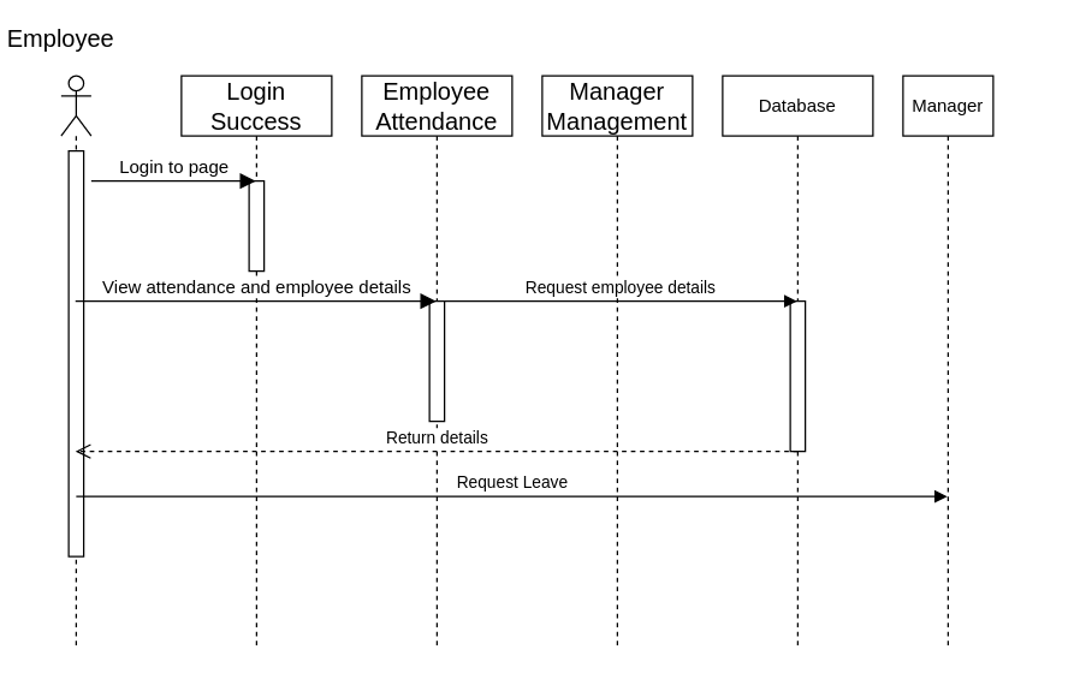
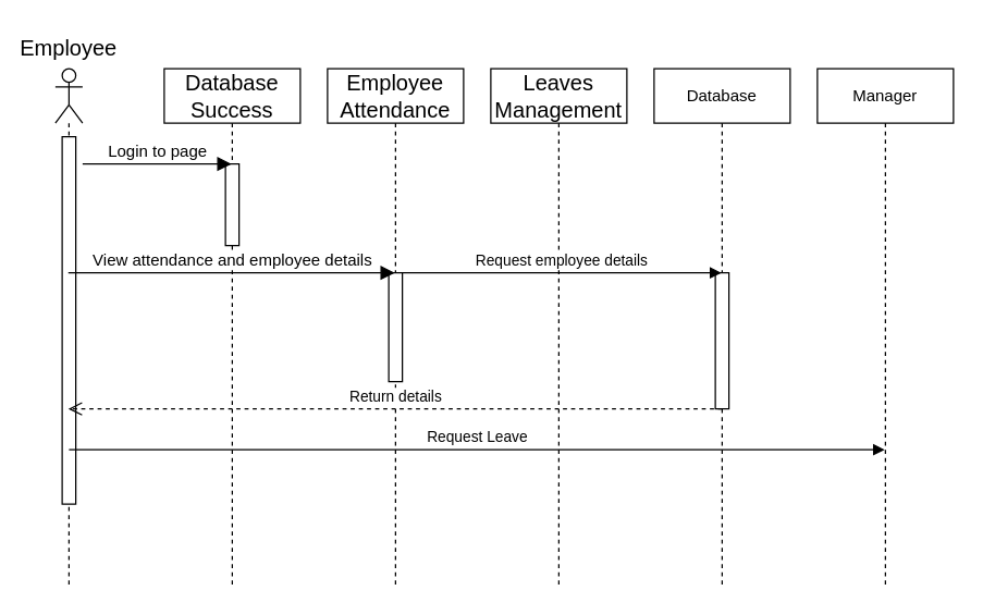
  <mxCell id="0" />
  <mxCell id="1" parent="0" />
  <mxCell id="2" value="" style="shape=umlLifeline;perimeter=lifelinePerimeter;whiteSpace=wrap;html=1;container=1;dropTarget=0;collapsible=0;recursiveResize=0;outlineConnect=0;portConstraint=eastwest;newEdgeStyle={&quot;curved&quot;:0,&quot;rounded&quot;:0};participant=umlActor;fontSize=16;" parent="1" vertex="1"><mxGeometry x="40" y="50" width="20" height="380" as="geometry" /></mxCell>
  <mxCell id="3" value="" style="html=1;points=[[0,0,0,0,5],[0,1,0,0,-5],[1,0,0,0,5],[1,1,0,0,-5]];perimeter=orthogonalPerimeter;outlineConnect=0;targetShapes=umlLifeline;portConstraint=eastwest;newEdgeStyle={&quot;curved&quot;:0,&quot;rounded&quot;:0};fontSize=16;" parent="2" vertex="1"><mxGeometry x="5" y="50" width="10" height="270" as="geometry" /></mxCell>
- <mxCell id="4" value="Employee" style="text;strokeColor=none;fillColor=none;html=1;align=center;verticalAlign=middle;whiteSpace=wrap;rounded=0;fontSize=16;" parent="1" vertex="1"><mxGeometry x="10" y="10" width="60" height="30" as="geometry" /></mxCell>
- <mxCell id="5" value="Login Success" style="shape=umlLifeline;perimeter=lifelinePerimeter;whiteSpace=wrap;html=1;container=1;dropTarget=0;collapsible=0;recursiveResize=0;outlineConnect=0;portConstraint=eastwest;newEdgeStyle={&quot;curved&quot;:0,&quot;rounded&quot;:0};fontSize=16;" parent="1" vertex="1"><mxGeometry x="120" y="50" width="100" height="380" as="geometry" /></mxCell>
+ <mxCell id="4" value="Employee" style="text;strokeColor=none;fillColor=none;html=1;align=center;verticalAlign=middle;whiteSpace=wrap;rounded=0;fontSize=16;" parent="1" vertex="1"><mxGeometry x="20" y="20" width="60" height="30" as="geometry" /></mxCell>
+ <mxCell id="5" value="Database Success" style="shape=umlLifeline;perimeter=lifelinePerimeter;whiteSpace=wrap;html=1;container=1;dropTarget=0;collapsible=0;recursiveResize=0;outlineConnect=0;portConstraint=eastwest;newEdgeStyle={&quot;curved&quot;:0,&quot;rounded&quot;:0};fontSize=16;" parent="1" vertex="1"><mxGeometry x="120" y="50" width="100" height="380" as="geometry" /></mxCell>
  <mxCell id="6" value="" style="html=1;points=[[0,0,0,0,5],[0,1,0,0,-5],[1,0,0,0,5],[1,1,0,0,-5]];perimeter=orthogonalPerimeter;outlineConnect=0;targetShapes=umlLifeline;portConstraint=eastwest;newEdgeStyle={&quot;curved&quot;:0,&quot;rounded&quot;:0};fontSize=16;" parent="5" vertex="1"><mxGeometry x="45" y="70" width="10" height="60" as="geometry" /></mxCell>
  <mxCell id="7" value="Employee Attendance" style="shape=umlLifeline;perimeter=lifelinePerimeter;whiteSpace=wrap;html=1;container=1;dropTarget=0;collapsible=0;recursiveResize=0;outlineConnect=0;portConstraint=eastwest;newEdgeStyle={&quot;curved&quot;:0,&quot;rounded&quot;:0};fontSize=16;" parent="1" vertex="1"><mxGeometry x="240" y="50" width="100" height="380" as="geometry" /></mxCell>
  <mxCell id="8" value="" style="html=1;points=[[0,0,0,0,5],[0,1,0,0,-5],[1,0,0,0,5],[1,1,0,0,-5]];perimeter=orthogonalPerimeter;outlineConnect=0;targetShapes=umlLifeline;portConstraint=eastwest;newEdgeStyle={&quot;curved&quot;:0,&quot;rounded&quot;:0};fontSize=16;" parent="7" vertex="1"><mxGeometry x="45" y="150" width="10" height="80" as="geometry" /></mxCell>
- <mxCell id="9" value="Manager Management" style="shape=umlLifeline;perimeter=lifelinePerimeter;whiteSpace=wrap;html=1;container=1;dropTarget=0;collapsible=0;recursiveResize=0;outlineConnect=0;portConstraint=eastwest;newEdgeStyle={&quot;curved&quot;:0,&quot;rounded&quot;:0};fontSize=16;" parent="1" vertex="1"><mxGeometry x="360" y="50" width="100" height="380" as="geometry" /></mxCell>
+ <mxCell id="9" value="Leaves Management" style="shape=umlLifeline;perimeter=lifelinePerimeter;whiteSpace=wrap;html=1;container=1;dropTarget=0;collapsible=0;recursiveResize=0;outlineConnect=0;portConstraint=eastwest;newEdgeStyle={&quot;curved&quot;:0,&quot;rounded&quot;:0};fontSize=16;" parent="1" vertex="1"><mxGeometry x="360" y="50" width="100" height="380" as="geometry" /></mxCell>
  <mxCell id="10" value="Login to page" style="html=1;verticalAlign=bottom;endArrow=block;curved=0;rounded=0;fontSize=12;startSize=8;endSize=8;" parent="1" target="5" edge="1"><mxGeometry width="80" relative="1" as="geometry"><mxPoint x="60" y="120" as="sourcePoint" /><mxPoint x="140" y="120" as="targetPoint" /></mxGeometry></mxCell>
  <mxCell id="11" value="View attendance and employee details" style="html=1;verticalAlign=bottom;endArrow=block;curved=0;rounded=0;fontSize=12;startSize=8;endSize=8;" parent="1" edge="1" source="2"><mxGeometry width="80" relative="1" as="geometry"><mxPoint x="169.5" y="200" as="sourcePoint" /><mxPoint x="289.5" y="200" as="targetPoint" /></mxGeometry></mxCell>
  <mxCell id="12" value="Database" style="shape=umlLifeline;perimeter=lifelinePerimeter;whiteSpace=wrap;html=1;container=1;dropTarget=0;collapsible=0;recursiveResize=0;outlineConnect=0;portConstraint=eastwest;newEdgeStyle={&quot;curved&quot;:0,&quot;rounded&quot;:0};" vertex="1" parent="1"><mxGeometry x="480" y="50" width="100" height="380" as="geometry" /></mxCell>
  <mxCell id="13" value="" style="html=1;points=[[0,0,0,0,5],[0,1,0,0,-5],[1,0,0,0,5],[1,1,0,0,-5]];perimeter=orthogonalPerimeter;outlineConnect=0;targetShapes=umlLifeline;portConstraint=eastwest;newEdgeStyle={&quot;curved&quot;:0,&quot;rounded&quot;:0};fontSize=16;" parent="12" vertex="1"><mxGeometry x="45" y="150" width="10" height="100" as="geometry" /></mxCell>
  <mxCell id="14" value="Request employee details" style="html=1;verticalAlign=bottom;endArrow=block;curved=0;rounded=0;" edge="1" parent="1" target="12"><mxGeometry width="80" relative="1" as="geometry"><mxPoint x="295" y="200" as="sourcePoint" /><mxPoint x="375" y="200" as="targetPoint" /></mxGeometry></mxCell>
  <mxCell id="15" value="Return details" style="html=1;verticalAlign=bottom;endArrow=open;dashed=1;endSize=8;curved=0;rounded=0;" edge="1" parent="1" target="2"><mxGeometry relative="1" as="geometry"><mxPoint x="530" y="300" as="sourcePoint" /><mxPoint x="450" y="300" as="targetPoint" /></mxGeometry></mxCell>
- <mxCell id="16" value="Manager" style="shape=umlLifeline;perimeter=lifelinePerimeter;whiteSpace=wrap;html=1;container=1;dropTarget=0;collapsible=0;recursiveResize=0;outlineConnect=0;portConstraint=eastwest;newEdgeStyle={&quot;curved&quot;:0,&quot;rounded&quot;:0};" vertex="1" parent="1"><mxGeometry x="600" y="50" width="60" height="380" as="geometry" /></mxCell>
+ <mxCell id="16" value="Manager" style="shape=umlLifeline;perimeter=lifelinePerimeter;whiteSpace=wrap;html=1;container=1;dropTarget=0;collapsible=0;recursiveResize=0;outlineConnect=0;portConstraint=eastwest;newEdgeStyle={&quot;curved&quot;:0,&quot;rounded&quot;:0};" vertex="1" parent="1"><mxGeometry x="600" y="50" width="100" height="380" as="geometry" /></mxCell>
  <mxCell id="17" value="Request Leave" style="html=1;verticalAlign=bottom;endArrow=block;curved=0;rounded=0;" edge="1" parent="1" target="16"><mxGeometry width="80" relative="1" as="geometry"><mxPoint x="50" y="330" as="sourcePoint" /><mxPoint x="130" y="330" as="targetPoint" /></mxGeometry></mxCell>
